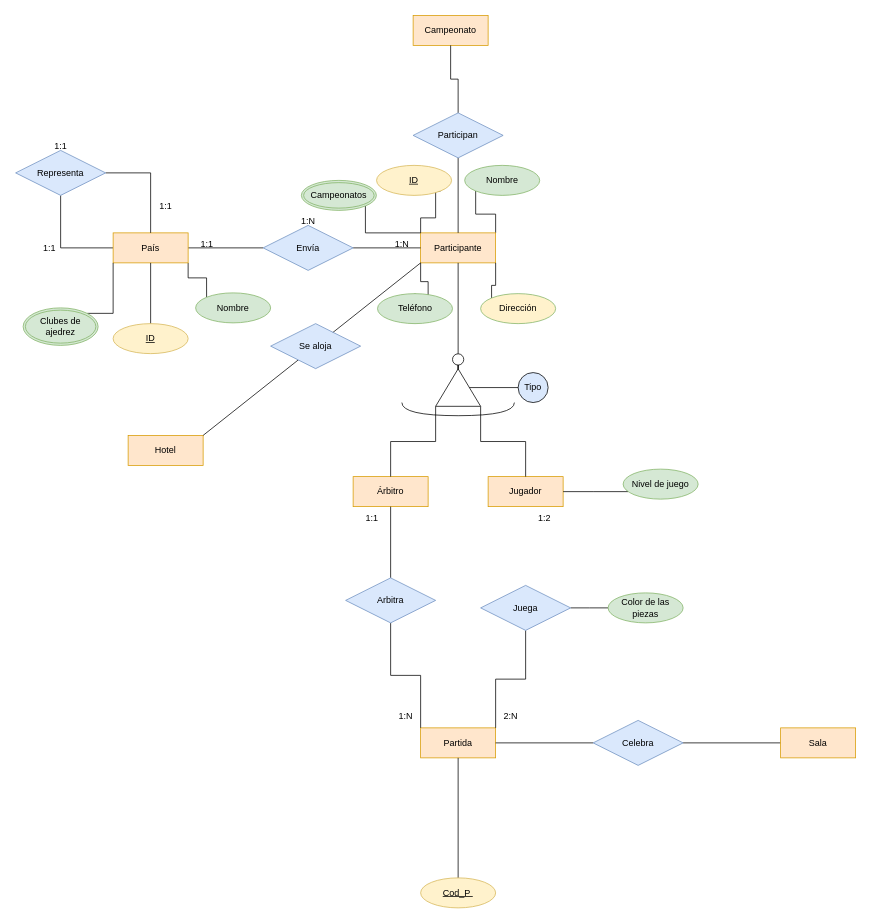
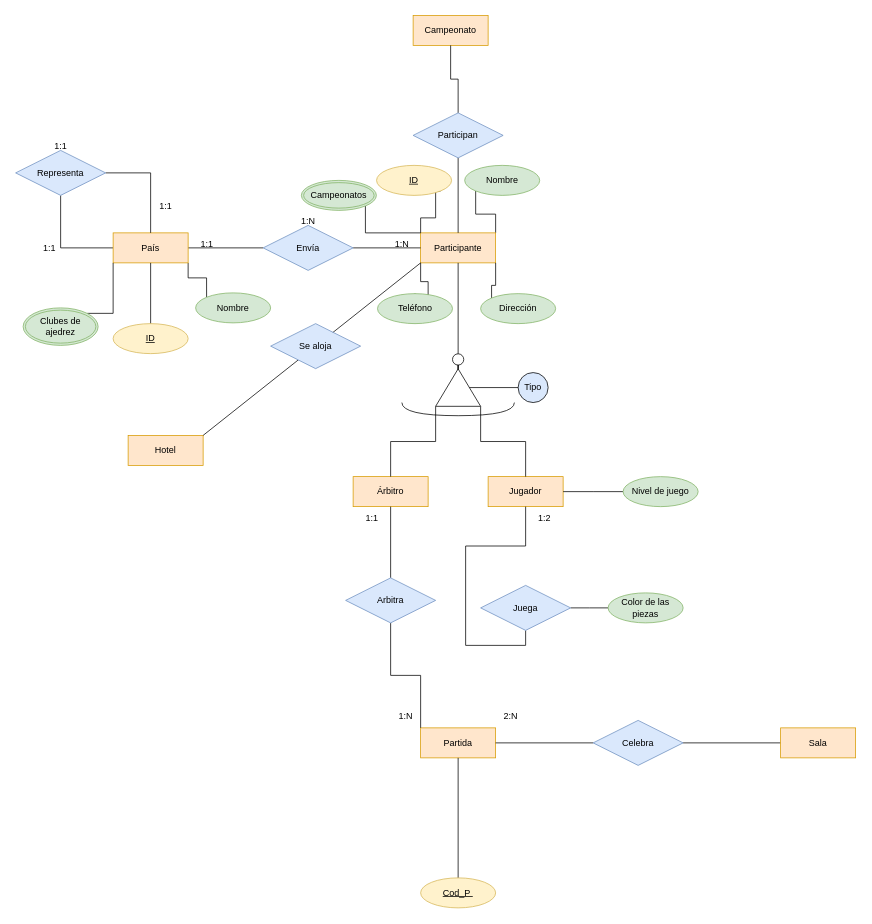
  <mxCell id="0" />
  <mxCell id="1" parent="0" />
  <mxCell id="2" value="Campeonato" style="whiteSpace=wrap;html=1;align=center;fillColor=#ffe6cc;strokeColor=#d79b00;" vertex="1" parent="1"><mxGeometry x="550" y="20" width="100" height="40" as="geometry" /></mxCell>
  <mxCell id="3" style="edgeStyle=orthogonalEdgeStyle;rounded=0;orthogonalLoop=1;jettySize=auto;html=1;exitX=1;exitY=0;exitDx=0;exitDy=0;entryX=0;entryY=1;entryDx=0;entryDy=0;endArrow=none;endFill=0;" edge="1" parent="1" source="4" target="37"><mxGeometry relative="1" as="geometry" /></mxCell>
  <mxCell id="4" value="Participante" style="whiteSpace=wrap;html=1;align=center;fillColor=#ffe6cc;strokeColor=#d79b00;" vertex="1" parent="1"><mxGeometry x="560" y="310" width="100" height="40" as="geometry" /></mxCell>
  <mxCell id="5" value="Jugador" style="whiteSpace=wrap;html=1;align=center;fillColor=#ffe6cc;strokeColor=#d79b00;" vertex="1" parent="1"><mxGeometry x="650" y="635" width="100" height="40" as="geometry" /></mxCell>
  <mxCell id="6" value="Árbitro" style="whiteSpace=wrap;html=1;align=center;fillColor=#ffe6cc;strokeColor=#d79b00;" vertex="1" parent="1"><mxGeometry x="470" y="635" width="100" height="40" as="geometry" /></mxCell>
  <mxCell id="7" style="edgeStyle=orthogonalEdgeStyle;rounded=0;orthogonalLoop=1;jettySize=auto;html=1;entryX=0;entryY=0.5;entryDx=0;entryDy=0;endArrow=none;endFill=0;" edge="1" parent="1" source="10" target="26"><mxGeometry relative="1" as="geometry" /></mxCell>
  <mxCell id="8" style="edgeStyle=orthogonalEdgeStyle;rounded=0;orthogonalLoop=1;jettySize=auto;html=1;entryX=0.5;entryY=1;entryDx=0;entryDy=0;endArrow=none;endFill=0;" edge="1" parent="1" source="10" target="28"><mxGeometry relative="1" as="geometry" /></mxCell>
  <mxCell id="9" style="edgeStyle=orthogonalEdgeStyle;rounded=0;orthogonalLoop=1;jettySize=auto;html=1;exitX=1;exitY=1;exitDx=0;exitDy=0;entryX=0;entryY=0;entryDx=0;entryDy=0;endArrow=none;endFill=0;" edge="1" parent="1" source="10" target="54"><mxGeometry relative="1" as="geometry" /></mxCell>
  <mxCell id="10" value="País" style="whiteSpace=wrap;html=1;align=center;fillColor=#ffe6cc;strokeColor=#d79b00;" vertex="1" parent="1"><mxGeometry x="150" y="310" width="100" height="40" as="geometry" /></mxCell>
  <mxCell id="11" value="Partida" style="whiteSpace=wrap;html=1;align=center;fillColor=#ffe6cc;strokeColor=#d79b00;" vertex="1" parent="1"><mxGeometry x="560" y="970" width="100" height="40" as="geometry" /></mxCell>
  <mxCell id="12" value="Hotel" style="whiteSpace=wrap;html=1;align=center;fillColor=#ffe6cc;strokeColor=#d79b00;" vertex="1" parent="1"><mxGeometry x="170" y="580" width="100" height="40" as="geometry" /></mxCell>
  <mxCell id="13" style="edgeStyle=orthogonalEdgeStyle;rounded=0;orthogonalLoop=1;jettySize=auto;html=1;exitX=0.5;exitY=1;exitDx=0;exitDy=0;entryX=0.5;entryY=0;entryDx=0;entryDy=0;endArrow=none;endFill=0;" edge="1" parent="1" source="15" target="4"><mxGeometry relative="1" as="geometry" /></mxCell>
  <mxCell id="14" style="edgeStyle=orthogonalEdgeStyle;rounded=0;orthogonalLoop=1;jettySize=auto;html=1;exitX=0.5;exitY=0;exitDx=0;exitDy=0;entryX=0.5;entryY=1;entryDx=0;entryDy=0;endArrow=none;endFill=0;" edge="1" parent="1" source="15" target="2"><mxGeometry relative="1" as="geometry" /></mxCell>
  <mxCell id="15" value="Participan" style="shape=rhombus;perimeter=rhombusPerimeter;whiteSpace=wrap;html=1;align=center;fillColor=#dae8fc;strokeColor=#6c8ebf;" vertex="1" parent="1"><mxGeometry x="550" y="150" width="120" height="60" as="geometry" /></mxCell>
  <mxCell id="16" style="edgeStyle=orthogonalEdgeStyle;rounded=0;orthogonalLoop=1;jettySize=auto;html=1;entryX=0.5;entryY=1;entryDx=0;entryDy=0;endArrow=none;endFill=0;" edge="1" parent="1" source="19" target="21"><mxGeometry relative="1" as="geometry" /></mxCell>
  <mxCell id="17" style="edgeStyle=orthogonalEdgeStyle;rounded=0;orthogonalLoop=1;jettySize=auto;html=1;exitX=0;exitY=1;exitDx=0;exitDy=0;exitPerimeter=0;entryX=0.5;entryY=0;entryDx=0;entryDy=0;endArrow=none;endFill=0;" edge="1" parent="1" source="19" target="6"><mxGeometry relative="1" as="geometry" /></mxCell>
  <mxCell id="18" style="edgeStyle=orthogonalEdgeStyle;rounded=0;orthogonalLoop=1;jettySize=auto;html=1;exitX=1;exitY=1;exitDx=0;exitDy=0;exitPerimeter=0;entryX=0.5;entryY=0;entryDx=0;entryDy=0;endArrow=none;endFill=0;" edge="1" parent="1" source="19" target="5"><mxGeometry relative="1" as="geometry" /></mxCell>
  <mxCell id="19" value="" style="verticalLabelPosition=bottom;verticalAlign=top;html=1;shape=mxgraph.basic.acute_triangle;dx=0.5;" vertex="1" parent="1"><mxGeometry x="580" y="491.25" width="60" height="50" as="geometry" /></mxCell>
  <mxCell id="20" style="edgeStyle=orthogonalEdgeStyle;rounded=0;orthogonalLoop=1;jettySize=auto;html=1;entryX=0.5;entryY=1;entryDx=0;entryDy=0;endArrow=none;endFill=0;" edge="1" parent="1" source="21" target="4"><mxGeometry relative="1" as="geometry" /></mxCell>
  <mxCell id="21" value="" style="ellipse;whiteSpace=wrap;html=1;aspect=fixed;" vertex="1" parent="1"><mxGeometry x="602.5" y="471.25" width="15" height="15" as="geometry" /></mxCell>
  <mxCell id="22" value="" style="shape=requiredInterface;html=1;verticalLabelPosition=bottom;sketch=0;rotation=90;" vertex="1" parent="1"><mxGeometry x="601.25" y="470" width="17.5" height="150" as="geometry" /></mxCell>
  <mxCell id="23" value="Tipo" style="ellipse;whiteSpace=wrap;html=1;aspect=fixed;fillColor=#dae8fc;" vertex="1" parent="1"><mxGeometry x="690" y="496.25" width="40" height="40" as="geometry" /></mxCell>
  <mxCell id="24" style="edgeStyle=orthogonalEdgeStyle;rounded=0;orthogonalLoop=1;jettySize=auto;html=1;entryX=0;entryY=0;entryDx=45;entryDy=25;entryPerimeter=0;endArrow=none;endFill=0;" edge="1" parent="1" source="23" target="19"><mxGeometry relative="1" as="geometry" /></mxCell>
  <mxCell id="25" style="edgeStyle=orthogonalEdgeStyle;rounded=0;orthogonalLoop=1;jettySize=auto;html=1;exitX=1;exitY=0.5;exitDx=0;exitDy=0;entryX=0;entryY=0.5;entryDx=0;entryDy=0;endArrow=none;endFill=0;" edge="1" parent="1" source="26" target="4"><mxGeometry relative="1" as="geometry" /></mxCell>
  <mxCell id="26" value="Envía" style="shape=rhombus;perimeter=rhombusPerimeter;whiteSpace=wrap;html=1;align=center;fillColor=#dae8fc;strokeColor=#6c8ebf;" vertex="1" parent="1"><mxGeometry x="350" y="300" width="120" height="60" as="geometry" /></mxCell>
  <mxCell id="27" style="edgeStyle=orthogonalEdgeStyle;rounded=0;orthogonalLoop=1;jettySize=auto;html=1;entryX=0.5;entryY=0;entryDx=0;entryDy=0;endArrow=none;endFill=0;" edge="1" parent="1" source="28" target="10"><mxGeometry relative="1" as="geometry" /></mxCell>
  <mxCell id="28" value="Representa" style="shape=rhombus;perimeter=rhombusPerimeter;whiteSpace=wrap;html=1;align=center;fillColor=#dae8fc;strokeColor=#6c8ebf;" vertex="1" parent="1"><mxGeometry x="20" y="200" width="120" height="60" as="geometry" /></mxCell>
  <mxCell id="29" value="" style="endArrow=none;html=1;rounded=0;exitX=1;exitY=0;exitDx=0;exitDy=0;entryX=0;entryY=1;entryDx=0;entryDy=0;" edge="1" parent="1" source="12" target="4"><mxGeometry width="50" height="50" relative="1" as="geometry"><mxPoint x="430" y="520" as="sourcePoint" /><mxPoint x="480" y="470" as="targetPoint" /></mxGeometry></mxCell>
  <mxCell id="30" value="Se aloja" style="shape=rhombus;perimeter=rhombusPerimeter;whiteSpace=wrap;html=1;align=center;fillColor=#dae8fc;strokeColor=#6c8ebf;" vertex="1" parent="1"><mxGeometry x="360" y="431" width="120" height="60" as="geometry" /></mxCell>
  <mxCell id="31" style="edgeStyle=orthogonalEdgeStyle;rounded=0;orthogonalLoop=1;jettySize=auto;html=1;entryX=1;entryY=0.5;entryDx=0;entryDy=0;endArrow=none;endFill=0;" edge="1" parent="1" source="32" target="11"><mxGeometry relative="1" as="geometry" /></mxCell>
  <mxCell id="32" value="Celebra" style="shape=rhombus;perimeter=rhombusPerimeter;whiteSpace=wrap;html=1;align=center;fillColor=#dae8fc;strokeColor=#6c8ebf;" vertex="1" parent="1"><mxGeometry x="790" y="960" width="120" height="60" as="geometry" /></mxCell>
  <mxCell id="33" style="edgeStyle=orthogonalEdgeStyle;rounded=0;orthogonalLoop=1;jettySize=auto;html=1;entryX=1;entryY=0.5;entryDx=0;entryDy=0;endArrow=none;endFill=0;" edge="1" parent="1" source="34" target="32"><mxGeometry relative="1" as="geometry" /></mxCell>
  <mxCell id="34" value="Sala" style="whiteSpace=wrap;html=1;align=center;fillColor=#ffe6cc;strokeColor=#d79b00;" vertex="1" parent="1"><mxGeometry x="1040" y="970" width="100" height="40" as="geometry" /></mxCell>
  <mxCell id="35" style="edgeStyle=orthogonalEdgeStyle;rounded=0;orthogonalLoop=1;jettySize=auto;html=1;exitX=1;exitY=1;exitDx=0;exitDy=0;entryX=0;entryY=0;entryDx=0;entryDy=0;endArrow=none;endFill=0;" edge="1" parent="1" source="36" target="4"><mxGeometry relative="1" as="geometry"><Array as="points"><mxPoint x="580" y="254" /><mxPoint x="580" y="290" /><mxPoint x="560" y="290" /></Array></mxGeometry></mxCell>
  <mxCell id="36" value="ID" style="ellipse;whiteSpace=wrap;html=1;align=center;fontStyle=4;fillColor=#fff2cc;strokeColor=#d6b656;" vertex="1" parent="1"><mxGeometry x="501.25" y="220" width="100" height="40" as="geometry" /></mxCell>
  <mxCell id="37" value="Nombre" style="ellipse;whiteSpace=wrap;html=1;align=center;fillColor=#d5e8d4;strokeColor=#82b366;" vertex="1" parent="1"><mxGeometry x="618.75" y="220" width="100" height="40" as="geometry" /></mxCell>
  <mxCell id="38" style="edgeStyle=orthogonalEdgeStyle;rounded=0;orthogonalLoop=1;jettySize=auto;html=1;exitX=0;exitY=0;exitDx=0;exitDy=0;entryX=1;entryY=1;entryDx=0;entryDy=0;endArrow=none;endFill=0;" edge="1" parent="1" source="39" target="4"><mxGeometry relative="1" as="geometry"><Array as="points"><mxPoint x="655" y="380" /><mxPoint x="660" y="380" /></Array></mxGeometry></mxCell>
- <mxCell id="39" value="Dirección" style="ellipse;whiteSpace=wrap;html=1;align=center;fillColor=#fff2cc;strokeColor=#82b366;" vertex="1" parent="1"><mxGeometry x="640" y="391" width="100" height="40" as="geometry" /></mxCell>
+ <mxCell id="39" value="Dirección" style="ellipse;whiteSpace=wrap;html=1;align=center;fillColor=#d5e8d4;strokeColor=#82b366;" vertex="1" parent="1"><mxGeometry x="640" y="391" width="100" height="40" as="geometry" /></mxCell>
  <mxCell id="40" style="edgeStyle=orthogonalEdgeStyle;rounded=0;orthogonalLoop=1;jettySize=auto;html=1;exitX=0.5;exitY=0;exitDx=0;exitDy=0;entryX=0;entryY=1;entryDx=0;entryDy=0;endArrow=none;endFill=0;" edge="1" parent="1" source="41" target="4"><mxGeometry relative="1" as="geometry"><Array as="points"><mxPoint x="553" y="410" /><mxPoint x="570" y="410" /><mxPoint x="570" y="375" /><mxPoint x="560" y="375" /></Array></mxGeometry></mxCell>
  <mxCell id="41" value="Teléfono" style="ellipse;whiteSpace=wrap;html=1;align=center;fillColor=#d5e8d4;strokeColor=#82b366;" vertex="1" parent="1"><mxGeometry x="502.5" y="391" width="100" height="40" as="geometry" /></mxCell>
  <mxCell id="42" style="edgeStyle=orthogonalEdgeStyle;rounded=0;orthogonalLoop=1;jettySize=auto;html=1;exitX=1;exitY=1;exitDx=0;exitDy=0;entryX=0;entryY=0;entryDx=0;entryDy=0;endArrow=none;endFill=0;" edge="1" parent="1" source="43" target="4"><mxGeometry relative="1" as="geometry"><Array as="points"><mxPoint x="486" y="310" /></Array></mxGeometry></mxCell>
  <mxCell id="43" value="Campeonatos" style="ellipse;shape=doubleEllipse;margin=3;whiteSpace=wrap;html=1;align=center;fillColor=#d5e8d4;strokeColor=#82b366;" vertex="1" parent="1"><mxGeometry x="401" y="240" width="100" height="40" as="geometry" /></mxCell>
  <mxCell id="44" style="edgeStyle=orthogonalEdgeStyle;rounded=0;orthogonalLoop=1;jettySize=auto;html=1;entryX=1;entryY=0.5;entryDx=0;entryDy=0;endArrow=none;endFill=0;" edge="1" parent="1" source="45" target="5"><mxGeometry relative="1" as="geometry"><Array as="points"><mxPoint x="790" y="655" /><mxPoint x="790" y="655" /></Array></mxGeometry></mxCell>
- <mxCell id="45" value="Nivel de juego" style="ellipse;whiteSpace=wrap;html=1;align=center;fillColor=#d5e8d4;strokeColor=#82b366;" vertex="1" parent="1"><mxGeometry x="830" y="625" width="100" height="40" as="geometry" /></mxCell>
+ <mxCell id="45" value="Nivel de juego" style="ellipse;whiteSpace=wrap;html=1;align=center;fillColor=#d5e8d4;strokeColor=#82b366;" vertex="1" parent="1"><mxGeometry x="830" y="635" width="100" height="40" as="geometry" /></mxCell>
  <mxCell id="46" value="1:N" style="text;html=1;align=center;verticalAlign=middle;resizable=0;points=[];autosize=1;strokeColor=none;fillColor=none;" vertex="1" parent="1"><mxGeometry x="515" y="310" width="40" height="30" as="geometry" /></mxCell>
  <mxCell id="47" value="1:1" style="text;html=1;align=center;verticalAlign=middle;resizable=0;points=[];autosize=1;strokeColor=none;fillColor=none;" vertex="1" parent="1"><mxGeometry x="255" y="310" width="40" height="30" as="geometry" /></mxCell>
  <mxCell id="48" value="1:N" style="text;html=1;align=center;verticalAlign=middle;resizable=0;points=[];autosize=1;strokeColor=none;fillColor=none;" vertex="1" parent="1"><mxGeometry x="390" y="280" width="40" height="30" as="geometry" /></mxCell>
  <mxCell id="49" value="1:1" style="text;html=1;align=center;verticalAlign=middle;resizable=0;points=[];autosize=1;strokeColor=none;fillColor=none;" vertex="1" parent="1"><mxGeometry x="200" y="260" width="40" height="30" as="geometry" /></mxCell>
  <mxCell id="50" value="1:1" style="text;html=1;align=center;verticalAlign=middle;resizable=0;points=[];autosize=1;strokeColor=none;fillColor=none;" vertex="1" parent="1"><mxGeometry x="45" y="315" width="40" height="30" as="geometry" /></mxCell>
  <mxCell id="51" value="1:1" style="text;html=1;align=center;verticalAlign=middle;resizable=0;points=[];autosize=1;strokeColor=none;fillColor=none;rotation=0;" vertex="1" parent="1"><mxGeometry x="60" y="180" width="40" height="30" as="geometry" /></mxCell>
  <mxCell id="52" style="edgeStyle=orthogonalEdgeStyle;rounded=0;orthogonalLoop=1;jettySize=auto;html=1;entryX=0.5;entryY=1;entryDx=0;entryDy=0;endArrow=none;endFill=0;" edge="1" parent="1" source="53" target="10"><mxGeometry relative="1" as="geometry" /></mxCell>
  <mxCell id="53" value="ID" style="whiteSpace=wrap;html=1;align=center;fillColor=#fff2cc;strokeColor=#d6b656;shape=ellipse;perimeter=ellipsePerimeter;fontStyle=4;" vertex="1" parent="1"><mxGeometry x="150" y="431" width="100" height="40" as="geometry" /></mxCell>
  <mxCell id="54" value="Nombre" style="ellipse;whiteSpace=wrap;html=1;align=center;fillColor=#d5e8d4;strokeColor=#82b366;" vertex="1" parent="1"><mxGeometry x="260" y="390" width="100" height="40" as="geometry" /></mxCell>
  <mxCell id="55" style="edgeStyle=orthogonalEdgeStyle;rounded=0;orthogonalLoop=1;jettySize=auto;html=1;exitX=1;exitY=0;exitDx=0;exitDy=0;entryX=0;entryY=1;entryDx=0;entryDy=0;endArrow=none;endFill=0;" edge="1" parent="1" source="56" target="10"><mxGeometry relative="1" as="geometry" /></mxCell>
  <mxCell id="56" value="Clubes de ajedrez" style="ellipse;shape=doubleEllipse;margin=3;whiteSpace=wrap;html=1;align=center;fillColor=#d5e8d4;strokeColor=#82b366;" vertex="1" parent="1"><mxGeometry x="30" y="410" width="100" height="50" as="geometry" /></mxCell>
  <mxCell id="57" style="edgeStyle=orthogonalEdgeStyle;rounded=0;orthogonalLoop=1;jettySize=auto;html=1;endArrow=none;endFill=0;entryX=0.5;entryY=1;entryDx=0;entryDy=0;" edge="1" parent="1" source="58" target="11"><mxGeometry relative="1" as="geometry"><mxPoint x="759" y="1050" as="targetPoint" /><Array as="points" /></mxGeometry></mxCell>
  <mxCell id="58" value="Cod_P&amp;nbsp;" style="whiteSpace=wrap;html=1;align=center;shape=ellipse;perimeter=ellipsePerimeter;fontStyle=4;fillColor=#fff2cc;strokeColor=#d6b656;" vertex="1" parent="1"><mxGeometry x="560" y="1170" width="100" height="40" as="geometry" /></mxCell>
- <mxCell id="59" style="edgeStyle=orthogonalEdgeStyle;rounded=0;orthogonalLoop=1;jettySize=auto;html=1;exitX=0.5;exitY=1;exitDx=0;exitDy=0;entryX=1;entryY=0;entryDx=0;entryDy=0;endArrow=none;endFill=0;" edge="1" parent="1" source="61" target="11"><mxGeometry relative="1" as="geometry" /></mxCell>
+ <mxCell id="59" style="edgeStyle=orthogonalEdgeStyle;rounded=0;orthogonalLoop=1;jettySize=auto;html=1;exitX=0.5;exitY=1;exitDx=0;exitDy=0;endArrow=none;endFill=0;" edge="1" parent="1" source="61" target="5"><mxGeometry relative="1" as="geometry" /></mxCell>
  <mxCell id="60" style="edgeStyle=orthogonalEdgeStyle;rounded=0;orthogonalLoop=1;jettySize=auto;html=1;endArrow=none;endFill=0;" edge="1" parent="1" source="61"><mxGeometry relative="1" as="geometry"><mxPoint x="810" y="810" as="targetPoint" /></mxGeometry></mxCell>
  <mxCell id="61" value="Juega" style="shape=rhombus;perimeter=rhombusPerimeter;whiteSpace=wrap;html=1;align=center;fillColor=#dae8fc;strokeColor=#6c8ebf;" vertex="1" parent="1"><mxGeometry x="640" y="780" width="120" height="60" as="geometry" /></mxCell>
  <mxCell id="62" value="2:N" style="text;html=1;align=center;verticalAlign=middle;resizable=0;points=[];autosize=1;strokeColor=none;fillColor=none;" vertex="1" parent="1"><mxGeometry x="660" y="940" width="40" height="30" as="geometry" /></mxCell>
  <mxCell id="63" style="edgeStyle=orthogonalEdgeStyle;rounded=0;orthogonalLoop=1;jettySize=auto;html=1;entryX=0.5;entryY=1;entryDx=0;entryDy=0;endArrow=none;endFill=0;" edge="1" parent="1" source="65" target="6"><mxGeometry relative="1" as="geometry"><mxPoint x="535" y="665" as="targetPoint" /></mxGeometry></mxCell>
  <mxCell id="64" style="edgeStyle=orthogonalEdgeStyle;rounded=0;orthogonalLoop=1;jettySize=auto;html=1;exitX=0.5;exitY=1;exitDx=0;exitDy=0;entryX=0;entryY=0;entryDx=0;entryDy=0;endArrow=none;endFill=0;" edge="1" parent="1" source="65" target="11"><mxGeometry relative="1" as="geometry"><mxPoint x="495" y="960" as="targetPoint" /></mxGeometry></mxCell>
  <mxCell id="65" value="Arbitra" style="shape=rhombus;perimeter=rhombusPerimeter;whiteSpace=wrap;html=1;align=center;fillColor=#dae8fc;strokeColor=#6c8ebf;" vertex="1" parent="1"><mxGeometry x="460" y="770" width="120" height="60" as="geometry" /></mxCell>
  <mxCell id="66" value="1:N" style="text;html=1;align=center;verticalAlign=middle;resizable=0;points=[];autosize=1;strokeColor=none;fillColor=none;" vertex="1" parent="1"><mxGeometry x="520" y="940" width="40" height="30" as="geometry" /></mxCell>
  <mxCell id="67" value="1:1" style="text;html=1;align=center;verticalAlign=middle;resizable=0;points=[];autosize=1;strokeColor=none;fillColor=none;" vertex="1" parent="1"><mxGeometry x="475" y="675" width="40" height="30" as="geometry" /></mxCell>
  <mxCell id="68" value="1:2" style="text;html=1;align=center;verticalAlign=middle;resizable=0;points=[];autosize=1;strokeColor=none;fillColor=none;" vertex="1" parent="1"><mxGeometry x="705" y="675" width="40" height="30" as="geometry" /></mxCell>
  <mxCell id="69" value="Color de las piezas" style="ellipse;whiteSpace=wrap;html=1;align=center;fillColor=#d5e8d4;strokeColor=#82b366;" vertex="1" parent="1"><mxGeometry x="810" y="790" width="100" height="40" as="geometry" /></mxCell>
